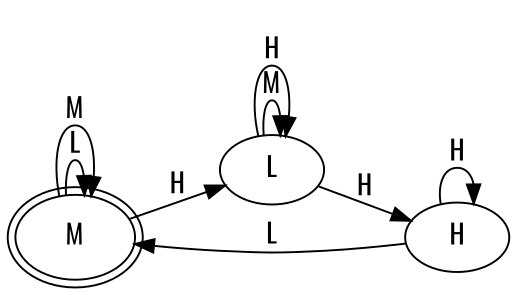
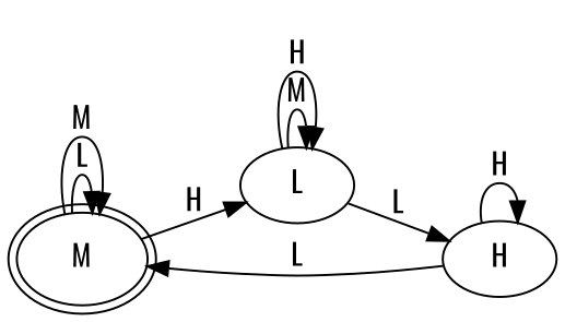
  digraph {
    fontname=Oswald
    rankdir=LR
    node [fontname=Oswald]
    edge [fontname=Oswald]
    n1 [label=M peripheries=2]
    n2 [label=L]
    n3 [label=H]
    n1 -> n1 [label=L]
    n1 -> n1 [label=M]
    n1 -> n2 [label=H]
    n2 -> n2 [label=M]
    n2 -> n2 [label=H]
-   n2 -> n3 [label=H]
+   n2 -> n3 [label=L]
    n3 -> n1 [label=L]
    n3 -> n3 [label=H]
  }
